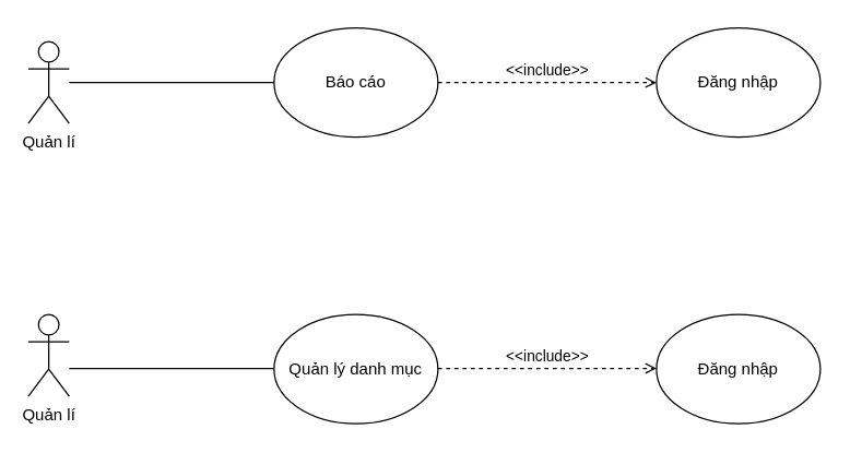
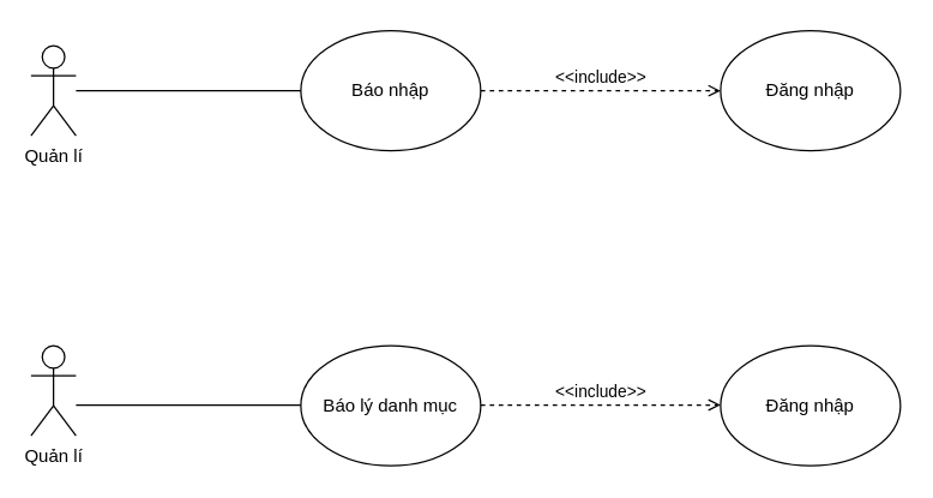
  <mxCell id="0" />
  <mxCell id="1" parent="0" />
  <mxCell id="2" value="Quản lí" style="shape=umlActor;verticalLabelPosition=bottom;verticalAlign=top;html=1;outlineConnect=0;" vertex="1" parent="1"><mxGeometry x="20" y="30" width="30" height="60" as="geometry" /></mxCell>
  <mxCell id="3" value="Đăng nhập" style="ellipse;whiteSpace=wrap;html=1;" vertex="1" parent="1"><mxGeometry x="480" y="20" width="120" height="80" as="geometry" /></mxCell>
- <mxCell id="4" value="Báo cáo" style="ellipse;whiteSpace=wrap;html=1;" vertex="1" parent="1"><mxGeometry x="200" y="20" width="120" height="80" as="geometry" /></mxCell>
+ <mxCell id="4" value="Báo nhập" style="ellipse;whiteSpace=wrap;html=1;" vertex="1" parent="1"><mxGeometry x="200" y="20" width="120" height="80" as="geometry" /></mxCell>
  <mxCell id="5" value="" style="endArrow=none;html=1;entryX=0;entryY=0.5;entryDx=0;entryDy=0;" edge="1" parent="1" source="2" target="4"><mxGeometry width="50" height="50" relative="1" as="geometry"><mxPoint x="80" y="110" as="sourcePoint" /><mxPoint x="130" y="60" as="targetPoint" /></mxGeometry></mxCell>
  <mxCell id="6" value="&amp;lt;&amp;lt;include&amp;gt;&amp;gt;" style="edgeStyle=none;html=1;endArrow=open;verticalAlign=bottom;dashed=1;labelBackgroundColor=none;" edge="1" parent="1"><mxGeometry width="160" relative="1" as="geometry"><mxPoint x="320" y="60" as="sourcePoint" /><mxPoint x="480" y="60" as="targetPoint" /></mxGeometry></mxCell>
  <mxCell id="7" value="Quản lí" style="shape=umlActor;verticalLabelPosition=bottom;verticalAlign=top;html=1;outlineConnect=0;" vertex="1" parent="1"><mxGeometry x="20" y="230" width="30" height="60" as="geometry" /></mxCell>
  <mxCell id="8" value="Đăng nhập" style="ellipse;whiteSpace=wrap;html=1;" vertex="1" parent="1"><mxGeometry x="480" y="230" width="120" height="80" as="geometry" /></mxCell>
- <mxCell id="9" value="Quản lý danh mục" style="ellipse;whiteSpace=wrap;html=1;" vertex="1" parent="1"><mxGeometry x="200" y="230" width="120" height="80" as="geometry" /></mxCell>
+ <mxCell id="9" value="Báo lý danh mục" style="ellipse;whiteSpace=wrap;html=1;" vertex="1" parent="1"><mxGeometry x="200" y="230" width="120" height="80" as="geometry" /></mxCell>
  <mxCell id="10" value="" style="endArrow=none;html=1;entryX=0;entryY=0.5;entryDx=0;entryDy=0;" edge="1" parent="1"><mxGeometry width="50" height="50" relative="1" as="geometry"><mxPoint x="50" y="269.5" as="sourcePoint" /><mxPoint x="200" y="269.5" as="targetPoint" /></mxGeometry></mxCell>
  <mxCell id="11" value="&amp;lt;&amp;lt;include&amp;gt;&amp;gt;" style="edgeStyle=none;html=1;endArrow=open;verticalAlign=bottom;dashed=1;labelBackgroundColor=none;" edge="1" parent="1"><mxGeometry width="160" relative="1" as="geometry"><mxPoint x="320" y="269.5" as="sourcePoint" /><mxPoint x="480" y="269.5" as="targetPoint" /></mxGeometry></mxCell>
